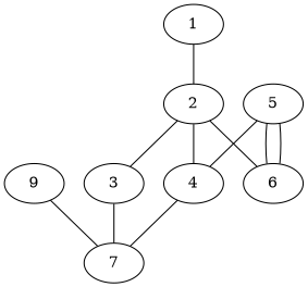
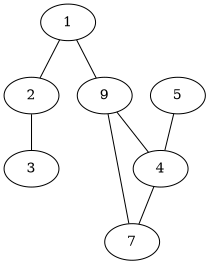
  graph {
    1
    2
    n3 [label=9]
    3
-   6
    7
    4
    5
    1 -- 2
+   1 -- n3
    2 -- 3
-   2 -- 6
    n3 -- 7
-   2 -- 4
-   3 -- 7
+   n3 -- 4
    4 -- 7
-   5 -- 6
-   5 -- 6
    5 -- 4
  }
